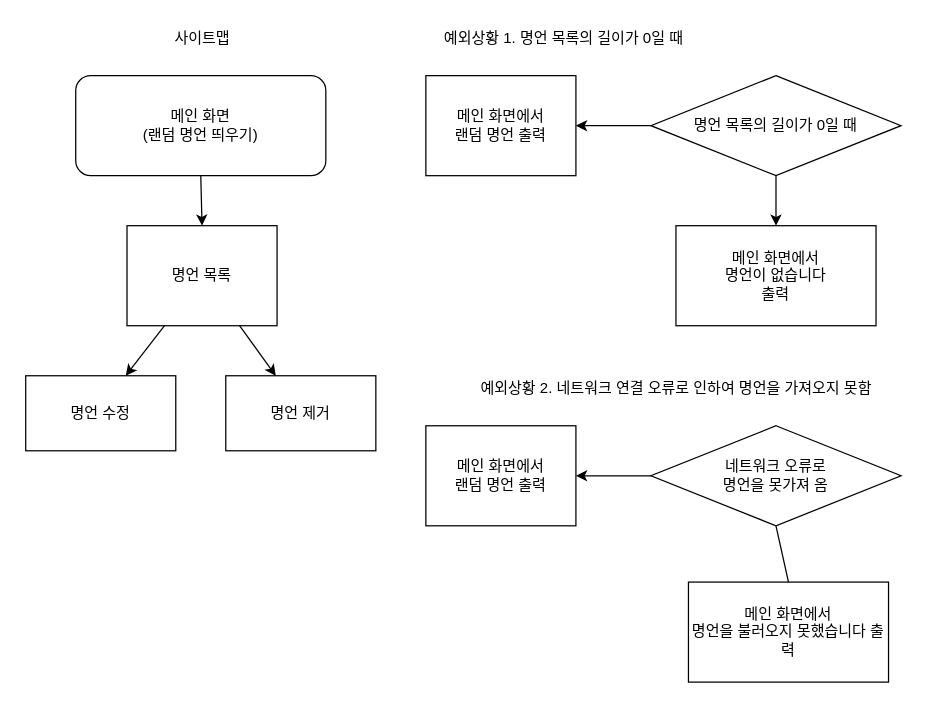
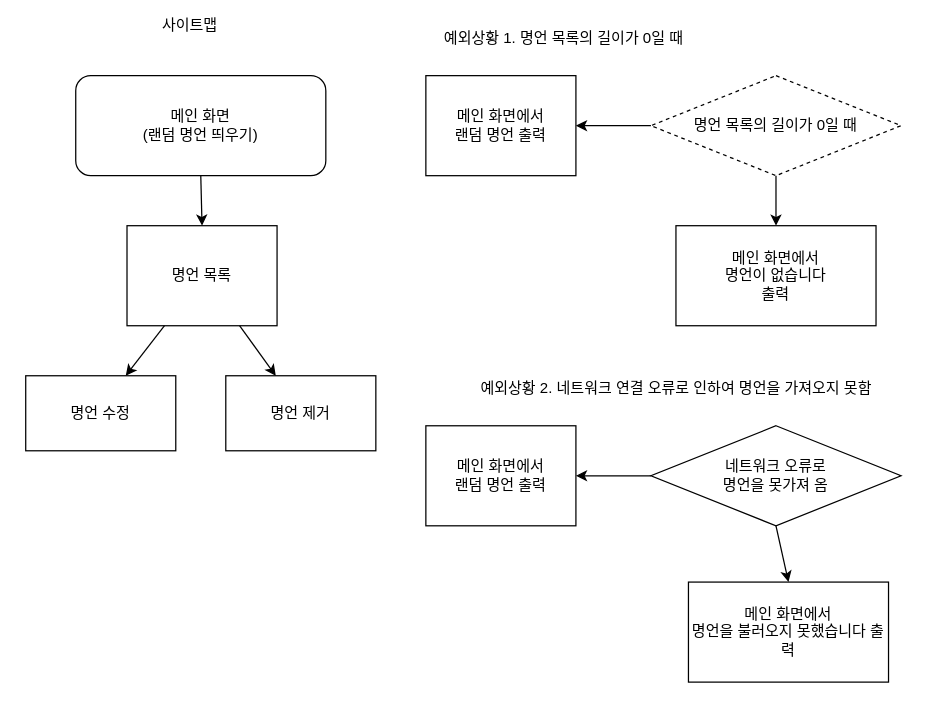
  <mxCell id="0" />
  <mxCell id="1" parent="0" />
  <mxCell id="2" value="명언 목록" style="rounded=0;whiteSpace=wrap;html=1;" vertex="1" parent="1"><mxGeometry x="101" y="180" width="120" height="80" as="geometry" /></mxCell>
  <mxCell id="3" value="메인 화면&lt;br&gt;(랜덤 명언 띄우기)" style="rounded=1;whiteSpace=wrap;html=1;" vertex="1" parent="1"><mxGeometry x="60" y="60" width="200" height="80" as="geometry" /></mxCell>
  <mxCell id="4" value="명언 수정" style="rounded=0;whiteSpace=wrap;html=1;" vertex="1" parent="1"><mxGeometry x="20" y="300" width="120" height="60" as="geometry" /></mxCell>
  <mxCell id="5" value="명언 제거" style="rounded=0;whiteSpace=wrap;html=1;" vertex="1" parent="1"><mxGeometry x="180" y="300" width="120" height="60" as="geometry" /></mxCell>
  <mxCell id="6" value="예외상황 1. 명언 목록의 길이가 0일 때" style="text;html=1;align=center;verticalAlign=middle;resizable=0;points=[];autosize=1;strokeColor=none;fillColor=none;" vertex="1" parent="1"><mxGeometry x="340" y="20" width="220" height="20" as="geometry" /></mxCell>
- <mxCell id="7" value="사이트맵" style="text;html=1;align=center;verticalAlign=middle;resizable=0;points=[];autosize=1;strokeColor=none;fillColor=none;" vertex="1" parent="1"><mxGeometry x="131" y="20" width="60" height="20" as="geometry" /></mxCell>
+ <mxCell id="7" value="사이트맵" style="text;html=1;align=center;verticalAlign=middle;resizable=0;points=[];autosize=1;strokeColor=none;fillColor=none;" vertex="1" parent="1"><mxGeometry x="121" y="10" width="60" height="20" as="geometry" /></mxCell>
  <mxCell id="8" value="메인 화면에서&lt;br&gt;랜덤 명언 출력" style="rounded=0;whiteSpace=wrap;html=1;" vertex="1" parent="1"><mxGeometry x="340" y="60" width="120" height="80" as="geometry" /></mxCell>
- <mxCell id="9" value="명언 목록의 길이가 0일 때" style="rhombus;whiteSpace=wrap;html=1;" vertex="1" parent="1"><mxGeometry x="520" y="60" width="200" height="80" as="geometry" /></mxCell>
+ <mxCell id="9" value="명언 목록의 길이가 0일 때" style="rhombus;whiteSpace=wrap;html=1;dashed=1;" vertex="1" parent="1"><mxGeometry x="520" y="60" width="200" height="80" as="geometry" /></mxCell>
  <mxCell id="10" value="메인 화면에서&lt;br&gt;명언이 없습니다&lt;br&gt;출력" style="rounded=0;whiteSpace=wrap;html=1;" vertex="1" parent="1"><mxGeometry x="540" y="180" width="160" height="80" as="geometry" /></mxCell>
  <mxCell id="11" value="" style="endArrow=classic;html=1;exitX=0.5;exitY=1;exitDx=0;exitDy=0;" edge="1" parent="1" source="3"><mxGeometry width="50" height="50" relative="1" as="geometry"><mxPoint x="161" y="180" as="sourcePoint" /><mxPoint x="161" y="180" as="targetPoint" /></mxGeometry></mxCell>
  <mxCell id="12" value="" style="endArrow=classic;html=1;exitX=0.25;exitY=1;exitDx=0;exitDy=0;" edge="1" parent="1" source="2"><mxGeometry width="50" height="50" relative="1" as="geometry"><mxPoint x="330" y="300" as="sourcePoint" /><mxPoint x="100" y="300" as="targetPoint" /></mxGeometry></mxCell>
  <mxCell id="13" value="" style="endArrow=classic;html=1;exitX=0.75;exitY=1;exitDx=0;exitDy=0;" edge="1" parent="1" source="2"><mxGeometry width="50" height="50" relative="1" as="geometry"><mxPoint x="330" y="300" as="sourcePoint" /><mxPoint x="220" y="300" as="targetPoint" /></mxGeometry></mxCell>
  <mxCell id="14" value="" style="endArrow=classic;html=1;exitX=0;exitY=0.5;exitDx=0;exitDy=0;entryX=1;entryY=0.5;entryDx=0;entryDy=0;" edge="1" parent="1" source="9" target="8"><mxGeometry width="50" height="50" relative="1" as="geometry"><mxPoint x="330" y="300" as="sourcePoint" /><mxPoint x="380" y="250" as="targetPoint" /></mxGeometry></mxCell>
  <mxCell id="15" value="" style="endArrow=classic;html=1;exitX=0.5;exitY=1;exitDx=0;exitDy=0;entryX=0.5;entryY=0;entryDx=0;entryDy=0;" edge="1" parent="1" source="9" target="10"><mxGeometry width="50" height="50" relative="1" as="geometry"><mxPoint x="330" y="300" as="sourcePoint" /><mxPoint x="380" y="250" as="targetPoint" /></mxGeometry></mxCell>
  <mxCell id="16" value="예외상황 2. 네트워크 연결 오류로 인하여 명언을 가져오지 못함" style="text;html=1;align=center;verticalAlign=middle;resizable=0;points=[];autosize=1;strokeColor=none;fillColor=none;" vertex="1" parent="1"><mxGeometry x="365" y="300" width="350" height="20" as="geometry" /></mxCell>
  <mxCell id="17" value="메인 화면에서&lt;br&gt;랜덤 명언 출력" style="rounded=0;whiteSpace=wrap;html=1;" vertex="1" parent="1"><mxGeometry x="340" y="340" width="120" height="80" as="geometry" /></mxCell>
  <mxCell id="18" value="네트워크 오류로&lt;br&gt;명언을 못가져 옴" style="rhombus;whiteSpace=wrap;html=1;" vertex="1" parent="1"><mxGeometry x="520" y="340" width="200" height="80" as="geometry" /></mxCell>
  <mxCell id="19" value="메인 화면에서&lt;br&gt;명언을 불러오지 못했습니다 출력" style="rounded=0;whiteSpace=wrap;html=1;" vertex="1" parent="1"><mxGeometry x="550" y="465" width="160" height="80" as="geometry" /></mxCell>
  <mxCell id="20" value="" style="endArrow=classic;html=1;exitX=0;exitY=0.5;exitDx=0;exitDy=0;entryX=1;entryY=0.5;entryDx=0;entryDy=0;" edge="1" parent="1" source="18" target="17"><mxGeometry width="50" height="50" relative="1" as="geometry"><mxPoint x="330" y="270" as="sourcePoint" /><mxPoint x="380" y="220" as="targetPoint" /></mxGeometry></mxCell>
- <mxCell id="21" value="" style="endArrow=none;html=1;exitX=0.5;exitY=1;exitDx=0;exitDy=0;entryX=0.5;entryY=0;entryDx=0;entryDy=0;" edge="1" parent="1" source="18" target="19"><mxGeometry width="50" height="50" relative="1" as="geometry"><mxPoint x="330" y="270" as="sourcePoint" /><mxPoint x="380" y="220" as="targetPoint" /></mxGeometry></mxCell>
+ <mxCell id="21" value="" style="endArrow=classic;html=1;exitX=0.5;exitY=1;exitDx=0;exitDy=0;entryX=0.5;entryY=0;entryDx=0;entryDy=0;" edge="1" parent="1" source="18" target="19"><mxGeometry width="50" height="50" relative="1" as="geometry"><mxPoint x="330" y="270" as="sourcePoint" /><mxPoint x="380" y="220" as="targetPoint" /></mxGeometry></mxCell>
